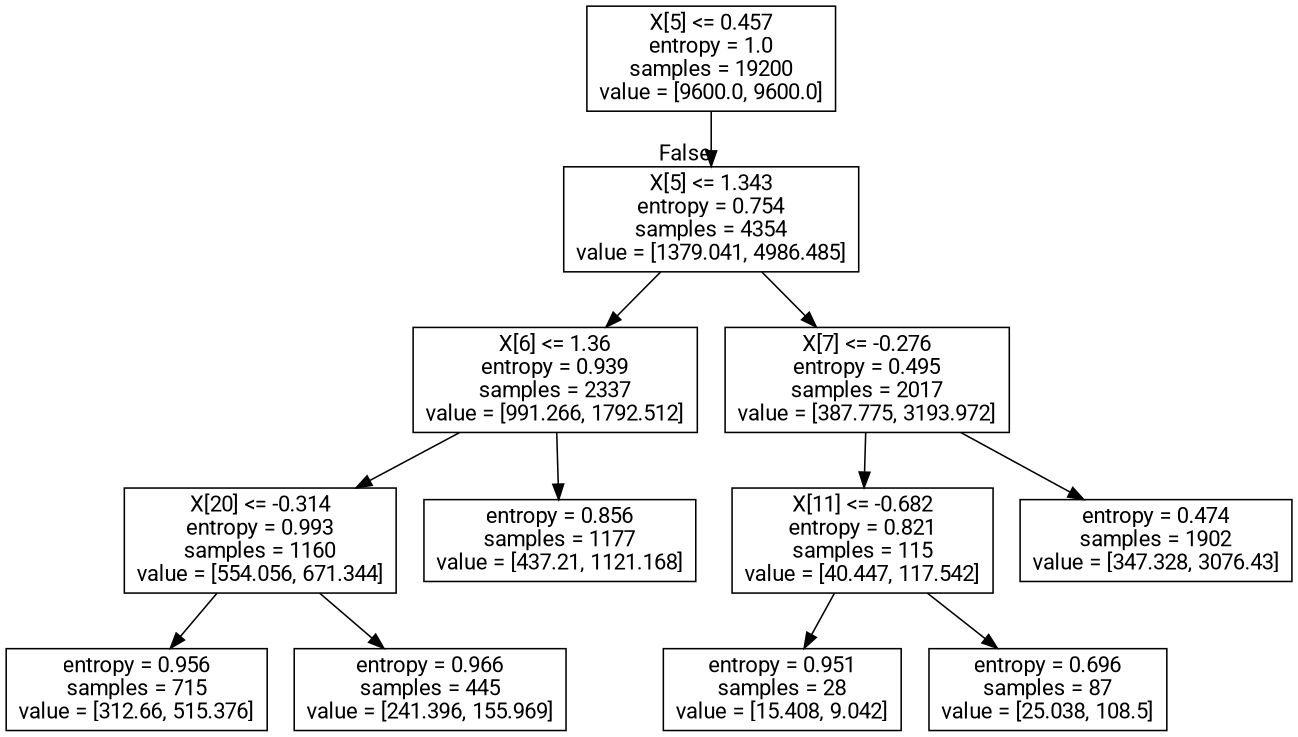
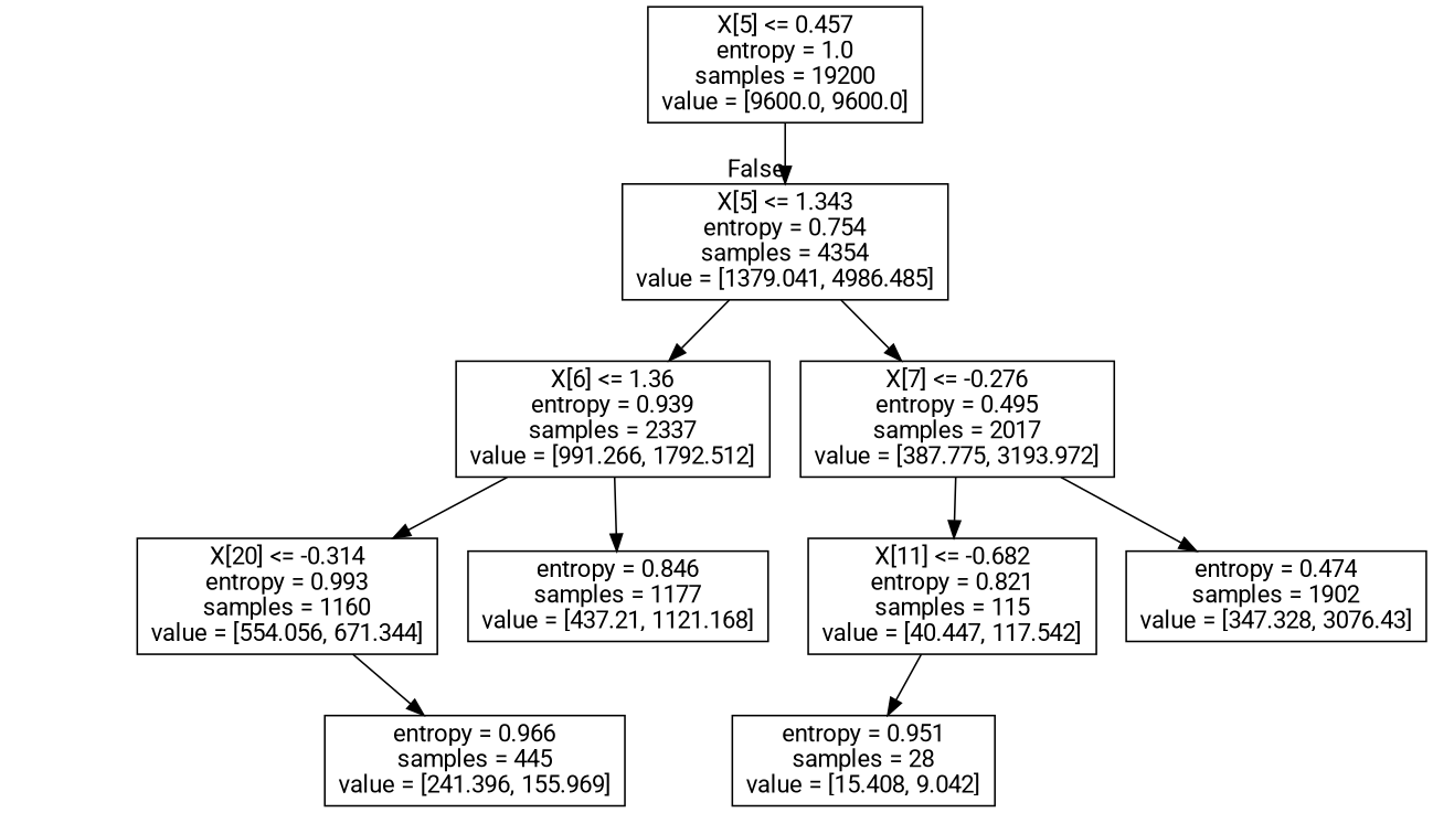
  digraph {
    fontname=Roboto
    node [fontname=Roboto shape=box]
    edge [fontname=Roboto]
    n1 [label="X[5] <= 0.457\nentropy = 1.0\nsamples = 19200\nvalue = [9600.0, 9600.0]"]
    n2 [label="X[5] <= 1.343\nentropy = 0.754\nsamples = 4354\nvalue = [1379.041, 4986.485]"]
    n3 [label="X[6] <= 1.36\nentropy = 0.939\nsamples = 2337\nvalue = [991.266, 1792.512]"]
    n4 [label="X[7] <= -0.276\nentropy = 0.495\nsamples = 2017\nvalue = [387.775, 3193.972]"]
    n5 [label="X[20] <= -0.314\nentropy = 0.993\nsamples = 1160\nvalue = [554.056, 671.344]"]
-   n6 [label="entropy = 0.856\nsamples = 1177\nvalue = [437.21, 1121.168]"]
+   n6 [label="entropy = 0.846\nsamples = 1177\nvalue = [437.21, 1121.168]"]
    n7 [label="X[11] <= -0.682\nentropy = 0.821\nsamples = 115\nvalue = [40.447, 117.542]"]
    n8 [label="entropy = 0.474\nsamples = 1902\nvalue = [347.328, 3076.43]"]
-   n9 [label="entropy = 0.956\nsamples = 715\nvalue = [312.66, 515.376]"]
    n10 [label="entropy = 0.966\nsamples = 445\nvalue = [241.396, 155.969]"]
    n11 [label="entropy = 0.951\nsamples = 28\nvalue = [15.408, 9.042]"]
-   n12 [label="entropy = 0.696\nsamples = 87\nvalue = [25.038, 108.5]"]
    n1 -> n2 [headlabel=False labelangle=-45 labeldistance=2.5]
    n2 -> n3
    n2 -> n4
    n3 -> n5
    n3 -> n6
    n4 -> n7
    n4 -> n8
-   n5 -> n9
    n5 -> n10
    n7 -> n11
-   n7 -> n12
  }
